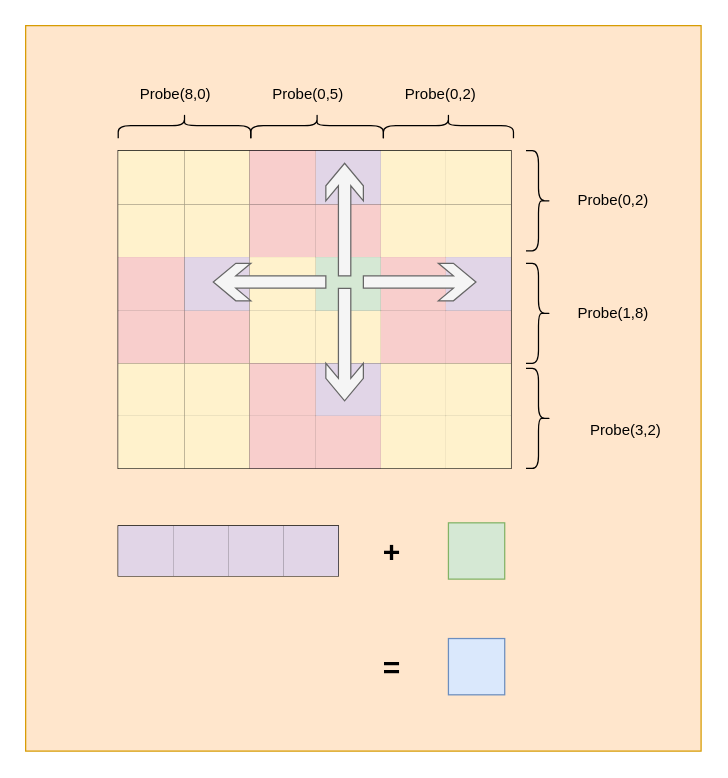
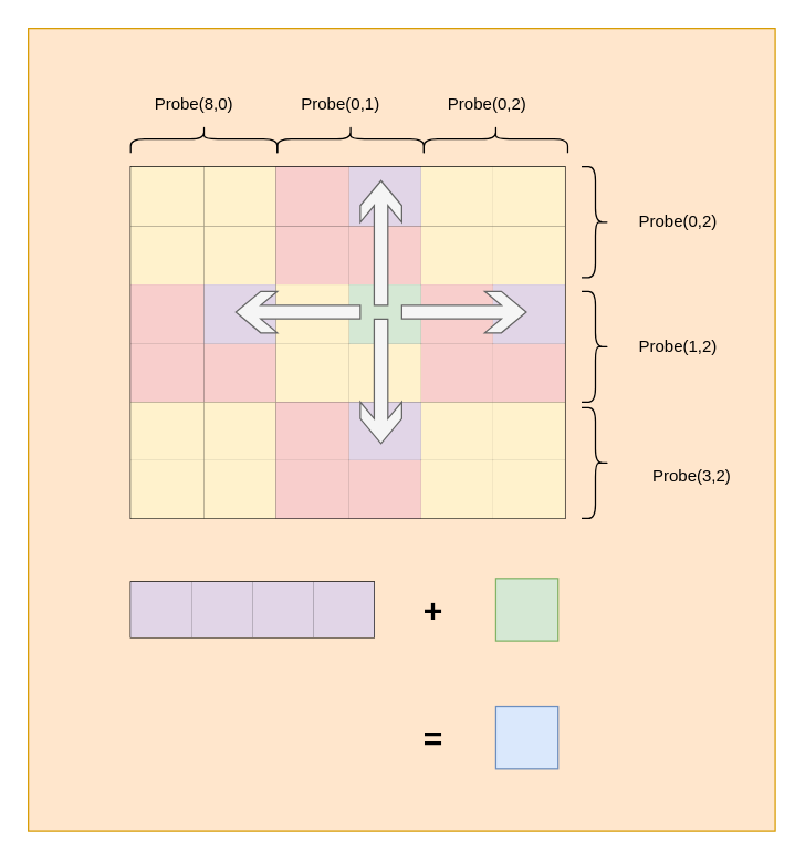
  <mxCell id="0" />
  <mxCell id="1" parent="0" />
  <mxCell id="2" value="" style="rounded=0;whiteSpace=wrap;html=1;fillColor=#ffe6cc;strokeColor=#d79b00;" vertex="1" parent="1"><mxGeometry x="20" y="20" width="540" height="580" as="geometry" /></mxCell>
  <mxCell id="3" value="" style="shape=table;startSize=0;container=1;collapsible=0;childLayout=tableLayout;fontSize=16;" vertex="1" parent="1"><mxGeometry x="94" y="120" width="314" height="254" as="geometry" /></mxCell>
  <mxCell id="4" value="" style="shape=tableRow;horizontal=0;startSize=0;swimlaneHead=0;swimlaneBody=0;strokeColor=inherit;top=0;left=0;bottom=0;right=0;collapsible=0;dropTarget=0;fillColor=none;points=[[0,0.5],[1,0.5]];portConstraint=eastwest;fontSize=16;" vertex="1" parent="3"><mxGeometry width="314" height="43" as="geometry" /></mxCell>
  <mxCell id="5" value="" style="shape=partialRectangle;html=1;whiteSpace=wrap;connectable=0;strokeColor=#d6b656;overflow=hidden;fillColor=#fff2cc;top=0;left=0;bottom=0;right=0;pointerEvents=1;fontSize=16;" vertex="1" parent="4"><mxGeometry width="53" height="43" as="geometry"><mxRectangle width="53" height="43" as="alternateBounds" /></mxGeometry></mxCell>
  <mxCell id="6" value="" style="shape=partialRectangle;html=1;whiteSpace=wrap;connectable=0;strokeColor=#d6b656;overflow=hidden;fillColor=#fff2cc;top=0;left=0;bottom=0;right=0;pointerEvents=1;fontSize=16;" vertex="1" parent="4"><mxGeometry x="53" width="52" height="43" as="geometry"><mxRectangle width="52" height="43" as="alternateBounds" /></mxGeometry></mxCell>
  <mxCell id="7" value="" style="shape=partialRectangle;html=1;whiteSpace=wrap;connectable=0;strokeColor=#b85450;overflow=hidden;fillColor=#f8cecc;top=0;left=0;bottom=0;right=0;pointerEvents=1;fontSize=16;" vertex="1" parent="4"><mxGeometry x="105" width="53" height="43" as="geometry"><mxRectangle width="53" height="43" as="alternateBounds" /></mxGeometry></mxCell>
  <mxCell id="8" style="shape=partialRectangle;html=1;whiteSpace=wrap;connectable=0;strokeColor=#9673a6;overflow=hidden;fillColor=#e1d5e7;top=0;left=0;bottom=0;right=0;pointerEvents=1;fontSize=16;" vertex="1" parent="4"><mxGeometry x="158" width="52" height="43" as="geometry"><mxRectangle width="52" height="43" as="alternateBounds" /></mxGeometry></mxCell>
  <mxCell id="9" style="shape=partialRectangle;html=1;whiteSpace=wrap;connectable=0;strokeColor=#d6b656;overflow=hidden;fillColor=#fff2cc;top=0;left=0;bottom=0;right=0;pointerEvents=1;fontSize=16;" vertex="1" parent="4"><mxGeometry x="210" width="52" height="43" as="geometry"><mxRectangle width="52" height="43" as="alternateBounds" /></mxGeometry></mxCell>
  <mxCell id="10" style="shape=partialRectangle;html=1;whiteSpace=wrap;connectable=0;strokeColor=#d6b656;overflow=hidden;fillColor=#fff2cc;top=0;left=0;bottom=0;right=0;pointerEvents=1;fontSize=16;" vertex="1" parent="4"><mxGeometry x="262" width="52" height="43" as="geometry"><mxRectangle width="52" height="43" as="alternateBounds" /></mxGeometry></mxCell>
  <mxCell id="11" value="" style="shape=tableRow;horizontal=0;startSize=0;swimlaneHead=0;swimlaneBody=0;strokeColor=inherit;top=0;left=0;bottom=0;right=0;collapsible=0;dropTarget=0;fillColor=none;points=[[0,0.5],[1,0.5]];portConstraint=eastwest;fontSize=16;" vertex="1" parent="3"><mxGeometry y="43" width="314" height="42" as="geometry" /></mxCell>
  <mxCell id="12" value="" style="shape=partialRectangle;html=1;whiteSpace=wrap;connectable=0;strokeColor=#d6b656;overflow=hidden;fillColor=#fff2cc;top=0;left=0;bottom=0;right=0;pointerEvents=1;fontSize=16;" vertex="1" parent="11"><mxGeometry width="53" height="42" as="geometry"><mxRectangle width="53" height="42" as="alternateBounds" /></mxGeometry></mxCell>
  <mxCell id="13" value="" style="shape=partialRectangle;html=1;whiteSpace=wrap;connectable=0;strokeColor=#d6b656;overflow=hidden;fillColor=#fff2cc;top=0;left=0;bottom=0;right=0;pointerEvents=1;fontSize=16;" vertex="1" parent="11"><mxGeometry x="53" width="52" height="42" as="geometry"><mxRectangle width="52" height="42" as="alternateBounds" /></mxGeometry></mxCell>
  <mxCell id="14" value="" style="shape=partialRectangle;html=1;whiteSpace=wrap;connectable=0;strokeColor=#b85450;overflow=hidden;fillColor=#f8cecc;top=0;left=0;bottom=0;right=0;pointerEvents=1;fontSize=16;" vertex="1" parent="11"><mxGeometry x="105" width="53" height="42" as="geometry"><mxRectangle width="53" height="42" as="alternateBounds" /></mxGeometry></mxCell>
  <mxCell id="15" style="shape=partialRectangle;html=1;whiteSpace=wrap;connectable=0;strokeColor=#b85450;overflow=hidden;fillColor=#f8cecc;top=0;left=0;bottom=0;right=0;pointerEvents=1;fontSize=16;" vertex="1" parent="11"><mxGeometry x="158" width="52" height="42" as="geometry"><mxRectangle width="52" height="42" as="alternateBounds" /></mxGeometry></mxCell>
  <mxCell id="16" style="shape=partialRectangle;html=1;whiteSpace=wrap;connectable=0;strokeColor=#d6b656;overflow=hidden;fillColor=#fff2cc;top=0;left=0;bottom=0;right=0;pointerEvents=1;fontSize=16;" vertex="1" parent="11"><mxGeometry x="210" width="52" height="42" as="geometry"><mxRectangle width="52" height="42" as="alternateBounds" /></mxGeometry></mxCell>
  <mxCell id="17" style="shape=partialRectangle;html=1;whiteSpace=wrap;connectable=0;strokeColor=#d6b656;overflow=hidden;fillColor=#fff2cc;top=0;left=0;bottom=0;right=0;pointerEvents=1;fontSize=16;" vertex="1" parent="11"><mxGeometry x="262" width="52" height="42" as="geometry"><mxRectangle width="52" height="42" as="alternateBounds" /></mxGeometry></mxCell>
  <mxCell id="18" value="" style="shape=tableRow;horizontal=0;startSize=0;swimlaneHead=0;swimlaneBody=0;strokeColor=inherit;top=0;left=0;bottom=0;right=0;collapsible=0;dropTarget=0;fillColor=none;points=[[0,0.5],[1,0.5]];portConstraint=eastwest;fontSize=16;" vertex="1" parent="3"><mxGeometry y="85" width="314" height="43" as="geometry" /></mxCell>
  <mxCell id="19" value="" style="shape=partialRectangle;html=1;whiteSpace=wrap;connectable=0;strokeColor=#b85450;overflow=hidden;fillColor=#f8cecc;top=0;left=0;bottom=0;right=0;pointerEvents=1;fontSize=16;" vertex="1" parent="18"><mxGeometry width="53" height="43" as="geometry"><mxRectangle width="53" height="43" as="alternateBounds" /></mxGeometry></mxCell>
  <mxCell id="20" value="" style="shape=partialRectangle;html=1;whiteSpace=wrap;connectable=0;strokeColor=#9673a6;overflow=hidden;fillColor=#e1d5e7;top=0;left=0;bottom=0;right=0;pointerEvents=1;fontSize=16;" vertex="1" parent="18"><mxGeometry x="53" width="52" height="43" as="geometry"><mxRectangle width="52" height="43" as="alternateBounds" /></mxGeometry></mxCell>
  <mxCell id="21" value="" style="shape=partialRectangle;html=1;whiteSpace=wrap;connectable=0;strokeColor=#d6b656;overflow=hidden;fillColor=#fff2cc;top=0;left=0;bottom=0;right=0;pointerEvents=1;fontSize=16;" vertex="1" parent="18"><mxGeometry x="105" width="53" height="43" as="geometry"><mxRectangle width="53" height="43" as="alternateBounds" /></mxGeometry></mxCell>
  <mxCell id="22" style="shape=partialRectangle;html=1;whiteSpace=wrap;connectable=0;strokeColor=#82b366;overflow=hidden;fillColor=#d5e8d4;top=0;left=0;bottom=0;right=0;pointerEvents=1;fontSize=16;" vertex="1" parent="18"><mxGeometry x="158" width="52" height="43" as="geometry"><mxRectangle width="52" height="43" as="alternateBounds" /></mxGeometry></mxCell>
  <mxCell id="23" style="shape=partialRectangle;html=1;whiteSpace=wrap;connectable=0;strokeColor=#b85450;overflow=hidden;fillColor=#f8cecc;top=0;left=0;bottom=0;right=0;pointerEvents=1;fontSize=16;" vertex="1" parent="18"><mxGeometry x="210" width="52" height="43" as="geometry"><mxRectangle width="52" height="43" as="alternateBounds" /></mxGeometry></mxCell>
  <mxCell id="24" style="shape=partialRectangle;html=1;whiteSpace=wrap;connectable=0;strokeColor=#9673a6;overflow=hidden;fillColor=#e1d5e7;top=0;left=0;bottom=0;right=0;pointerEvents=1;fontSize=16;" vertex="1" parent="18"><mxGeometry x="262" width="52" height="43" as="geometry"><mxRectangle width="52" height="43" as="alternateBounds" /></mxGeometry></mxCell>
  <mxCell id="25" style="shape=tableRow;horizontal=0;startSize=0;swimlaneHead=0;swimlaneBody=0;strokeColor=inherit;top=0;left=0;bottom=0;right=0;collapsible=0;dropTarget=0;fillColor=none;points=[[0,0.5],[1,0.5]];portConstraint=eastwest;fontSize=16;" vertex="1" parent="3"><mxGeometry y="128" width="314" height="42" as="geometry" /></mxCell>
  <mxCell id="26" style="shape=partialRectangle;html=1;whiteSpace=wrap;connectable=0;strokeColor=#b85450;overflow=hidden;fillColor=#f8cecc;top=0;left=0;bottom=0;right=0;pointerEvents=1;fontSize=16;" vertex="1" parent="25"><mxGeometry width="53" height="42" as="geometry"><mxRectangle width="53" height="42" as="alternateBounds" /></mxGeometry></mxCell>
  <mxCell id="27" style="shape=partialRectangle;html=1;whiteSpace=wrap;connectable=0;strokeColor=#b85450;overflow=hidden;fillColor=#f8cecc;top=0;left=0;bottom=0;right=0;pointerEvents=1;fontSize=16;" vertex="1" parent="25"><mxGeometry x="53" width="52" height="42" as="geometry"><mxRectangle width="52" height="42" as="alternateBounds" /></mxGeometry></mxCell>
  <mxCell id="28" style="shape=partialRectangle;html=1;whiteSpace=wrap;connectable=0;strokeColor=#d6b656;overflow=hidden;fillColor=#fff2cc;top=0;left=0;bottom=0;right=0;pointerEvents=1;fontSize=16;" vertex="1" parent="25"><mxGeometry x="105" width="53" height="42" as="geometry"><mxRectangle width="53" height="42" as="alternateBounds" /></mxGeometry></mxCell>
  <mxCell id="29" style="shape=partialRectangle;html=1;whiteSpace=wrap;connectable=0;strokeColor=#d6b656;overflow=hidden;fillColor=#fff2cc;top=0;left=0;bottom=0;right=0;pointerEvents=1;fontSize=16;" vertex="1" parent="25"><mxGeometry x="158" width="52" height="42" as="geometry"><mxRectangle width="52" height="42" as="alternateBounds" /></mxGeometry></mxCell>
  <mxCell id="30" style="shape=partialRectangle;html=1;whiteSpace=wrap;connectable=0;strokeColor=#b85450;overflow=hidden;fillColor=#f8cecc;top=0;left=0;bottom=0;right=0;pointerEvents=1;fontSize=16;" vertex="1" parent="25"><mxGeometry x="210" width="52" height="42" as="geometry"><mxRectangle width="52" height="42" as="alternateBounds" /></mxGeometry></mxCell>
  <mxCell id="31" style="shape=partialRectangle;html=1;whiteSpace=wrap;connectable=0;strokeColor=#b85450;overflow=hidden;fillColor=#f8cecc;top=0;left=0;bottom=0;right=0;pointerEvents=1;fontSize=16;" vertex="1" parent="25"><mxGeometry x="262" width="52" height="42" as="geometry"><mxRectangle width="52" height="42" as="alternateBounds" /></mxGeometry></mxCell>
  <mxCell id="32" style="shape=tableRow;horizontal=0;startSize=0;swimlaneHead=0;swimlaneBody=0;strokeColor=inherit;top=0;left=0;bottom=0;right=0;collapsible=0;dropTarget=0;fillColor=none;points=[[0,0.5],[1,0.5]];portConstraint=eastwest;fontSize=16;" vertex="1" parent="3"><mxGeometry y="170" width="314" height="42" as="geometry" /></mxCell>
  <mxCell id="33" style="shape=partialRectangle;html=1;whiteSpace=wrap;connectable=0;strokeColor=#d6b656;overflow=hidden;fillColor=#fff2cc;top=0;left=0;bottom=0;right=0;pointerEvents=1;fontSize=16;" vertex="1" parent="32"><mxGeometry width="53" height="42" as="geometry"><mxRectangle width="53" height="42" as="alternateBounds" /></mxGeometry></mxCell>
  <mxCell id="34" style="shape=partialRectangle;html=1;whiteSpace=wrap;connectable=0;strokeColor=#d6b656;overflow=hidden;fillColor=#fff2cc;top=0;left=0;bottom=0;right=0;pointerEvents=1;fontSize=16;" vertex="1" parent="32"><mxGeometry x="53" width="52" height="42" as="geometry"><mxRectangle width="52" height="42" as="alternateBounds" /></mxGeometry></mxCell>
  <mxCell id="35" style="shape=partialRectangle;html=1;whiteSpace=wrap;connectable=0;strokeColor=#b85450;overflow=hidden;fillColor=#f8cecc;top=0;left=0;bottom=0;right=0;pointerEvents=1;fontSize=16;" vertex="1" parent="32"><mxGeometry x="105" width="53" height="42" as="geometry"><mxRectangle width="53" height="42" as="alternateBounds" /></mxGeometry></mxCell>
  <mxCell id="36" style="shape=partialRectangle;html=1;whiteSpace=wrap;connectable=0;strokeColor=#9673a6;overflow=hidden;fillColor=#e1d5e7;top=0;left=0;bottom=0;right=0;pointerEvents=1;fontSize=16;" vertex="1" parent="32"><mxGeometry x="158" width="52" height="42" as="geometry"><mxRectangle width="52" height="42" as="alternateBounds" /></mxGeometry></mxCell>
  <mxCell id="37" style="shape=partialRectangle;html=1;whiteSpace=wrap;connectable=0;strokeColor=#d6b656;overflow=hidden;fillColor=#fff2cc;top=0;left=0;bottom=0;right=0;pointerEvents=1;fontSize=16;" vertex="1" parent="32"><mxGeometry x="210" width="52" height="42" as="geometry"><mxRectangle width="52" height="42" as="alternateBounds" /></mxGeometry></mxCell>
  <mxCell id="38" style="shape=partialRectangle;html=1;whiteSpace=wrap;connectable=0;strokeColor=#d6b656;overflow=hidden;fillColor=#fff2cc;top=0;left=0;bottom=0;right=0;pointerEvents=1;fontSize=16;" vertex="1" parent="32"><mxGeometry x="262" width="52" height="42" as="geometry"><mxRectangle width="52" height="42" as="alternateBounds" /></mxGeometry></mxCell>
  <mxCell id="39" style="shape=tableRow;horizontal=0;startSize=0;swimlaneHead=0;swimlaneBody=0;strokeColor=inherit;top=0;left=0;bottom=0;right=0;collapsible=0;dropTarget=0;fillColor=none;points=[[0,0.5],[1,0.5]];portConstraint=eastwest;fontSize=16;" vertex="1" parent="3"><mxGeometry y="212" width="314" height="42" as="geometry" /></mxCell>
  <mxCell id="40" style="shape=partialRectangle;html=1;whiteSpace=wrap;connectable=0;strokeColor=#d6b656;overflow=hidden;fillColor=#fff2cc;top=0;left=0;bottom=0;right=0;pointerEvents=1;fontSize=16;" vertex="1" parent="39"><mxGeometry width="53" height="42" as="geometry"><mxRectangle width="53" height="42" as="alternateBounds" /></mxGeometry></mxCell>
  <mxCell id="41" style="shape=partialRectangle;html=1;whiteSpace=wrap;connectable=0;strokeColor=#d6b656;overflow=hidden;fillColor=#fff2cc;top=0;left=0;bottom=0;right=0;pointerEvents=1;fontSize=16;" vertex="1" parent="39"><mxGeometry x="53" width="52" height="42" as="geometry"><mxRectangle width="52" height="42" as="alternateBounds" /></mxGeometry></mxCell>
  <mxCell id="42" style="shape=partialRectangle;html=1;whiteSpace=wrap;connectable=0;strokeColor=#b85450;overflow=hidden;fillColor=#f8cecc;top=0;left=0;bottom=0;right=0;pointerEvents=1;fontSize=16;" vertex="1" parent="39"><mxGeometry x="105" width="53" height="42" as="geometry"><mxRectangle width="53" height="42" as="alternateBounds" /></mxGeometry></mxCell>
  <mxCell id="43" style="shape=partialRectangle;html=1;whiteSpace=wrap;connectable=0;strokeColor=#b85450;overflow=hidden;fillColor=#f8cecc;top=0;left=0;bottom=0;right=0;pointerEvents=1;fontSize=16;" vertex="1" parent="39"><mxGeometry x="158" width="52" height="42" as="geometry"><mxRectangle width="52" height="42" as="alternateBounds" /></mxGeometry></mxCell>
  <mxCell id="44" style="shape=partialRectangle;html=1;whiteSpace=wrap;connectable=0;strokeColor=#d6b656;overflow=hidden;fillColor=#fff2cc;top=0;left=0;bottom=0;right=0;pointerEvents=1;fontSize=16;" vertex="1" parent="39"><mxGeometry x="210" width="52" height="42" as="geometry"><mxRectangle width="52" height="42" as="alternateBounds" /></mxGeometry></mxCell>
  <mxCell id="45" style="shape=partialRectangle;html=1;whiteSpace=wrap;connectable=0;strokeColor=#d6b656;overflow=hidden;fillColor=#fff2cc;top=0;left=0;bottom=0;right=0;pointerEvents=1;fontSize=16;" vertex="1" parent="39"><mxGeometry x="262" width="52" height="42" as="geometry"><mxRectangle width="52" height="42" as="alternateBounds" /></mxGeometry></mxCell>
  <mxCell id="46" value="" style="shape=table;startSize=0;container=1;collapsible=0;childLayout=tableLayout;fontSize=16;" vertex="1" parent="1"><mxGeometry x="94" y="420" width="176" height="40" as="geometry" /></mxCell>
  <mxCell id="47" value="" style="shape=tableRow;horizontal=0;startSize=0;swimlaneHead=0;swimlaneBody=0;strokeColor=inherit;top=0;left=0;bottom=0;right=0;collapsible=0;dropTarget=0;fillColor=none;points=[[0,0.5],[1,0.5]];portConstraint=eastwest;fontSize=16;" vertex="1" parent="46"><mxGeometry width="176" height="40" as="geometry" /></mxCell>
  <mxCell id="48" value="" style="shape=partialRectangle;html=1;whiteSpace=wrap;connectable=0;strokeColor=#9673a6;overflow=hidden;fillColor=#e1d5e7;top=0;left=0;bottom=0;right=0;pointerEvents=1;fontSize=16;" vertex="1" parent="47"><mxGeometry width="44" height="40" as="geometry"><mxRectangle width="44" height="40" as="alternateBounds" /></mxGeometry></mxCell>
  <mxCell id="49" value="" style="shape=partialRectangle;html=1;whiteSpace=wrap;connectable=0;strokeColor=#9673a6;overflow=hidden;fillColor=#e1d5e7;top=0;left=0;bottom=0;right=0;pointerEvents=1;fontSize=16;" vertex="1" parent="47"><mxGeometry x="44" width="44" height="40" as="geometry"><mxRectangle width="44" height="40" as="alternateBounds" /></mxGeometry></mxCell>
  <mxCell id="50" value="" style="shape=partialRectangle;html=1;whiteSpace=wrap;connectable=0;strokeColor=#9673a6;overflow=hidden;fillColor=#e1d5e7;top=0;left=0;bottom=0;right=0;pointerEvents=1;fontSize=16;" vertex="1" parent="47"><mxGeometry x="88" width="44" height="40" as="geometry"><mxRectangle width="44" height="40" as="alternateBounds" /></mxGeometry></mxCell>
  <mxCell id="51" style="shape=partialRectangle;html=1;whiteSpace=wrap;connectable=0;strokeColor=#9673a6;overflow=hidden;fillColor=#e1d5e7;top=0;left=0;bottom=0;right=0;pointerEvents=1;fontSize=16;" vertex="1" parent="47"><mxGeometry x="132" width="44" height="40" as="geometry"><mxRectangle width="44" height="40" as="alternateBounds" /></mxGeometry></mxCell>
  <mxCell id="52" value="" style="whiteSpace=wrap;html=1;aspect=fixed;fillColor=#d5e8d4;strokeColor=#82b366;" vertex="1" parent="1"><mxGeometry x="358" y="417.5" width="45" height="45" as="geometry" /></mxCell>
  <mxCell id="53" value="&lt;h1 style=&quot;margin-top: 0px;&quot;&gt;+&lt;/h1&gt;" style="text;html=1;whiteSpace=wrap;overflow=hidden;rounded=0;" vertex="1" parent="1"><mxGeometry x="304" y="420" width="20" height="40" as="geometry" /></mxCell>
  <mxCell id="54" value="" style="whiteSpace=wrap;html=1;aspect=fixed;fillColor=#dae8fc;strokeColor=#6c8ebf;" vertex="1" parent="1"><mxGeometry x="358" y="510" width="45" height="45" as="geometry" /></mxCell>
  <mxCell id="55" value="&lt;h1 style=&quot;margin-top: 0px;&quot;&gt;=&lt;/h1&gt;" style="text;html=1;whiteSpace=wrap;overflow=hidden;rounded=0;" vertex="1" parent="1"><mxGeometry x="304" y="512.5" width="20" height="40" as="geometry" /></mxCell>
  <mxCell id="56" value="" style="html=1;shadow=0;dashed=0;align=center;verticalAlign=middle;shape=mxgraph.arrows2.sharpArrow;dy1=0.67;dx1=18;dx2=18;notch=0;fillColor=#f5f5f5;fontColor=#333333;strokeColor=#666666;" vertex="1" parent="1"><mxGeometry x="290" y="210" width="90" height="30" as="geometry" /></mxCell>
  <mxCell id="57" value="" style="html=1;shadow=0;dashed=0;align=center;verticalAlign=middle;shape=mxgraph.arrows2.sharpArrow;dy1=0.67;dx1=18;dx2=18;notch=0;fillColor=#f5f5f5;fontColor=#333333;strokeColor=#666666;direction=west;" vertex="1" parent="1"><mxGeometry x="170" y="210" width="90" height="30" as="geometry" /></mxCell>
  <mxCell id="58" value="" style="html=1;shadow=0;dashed=0;align=center;verticalAlign=middle;shape=mxgraph.arrows2.sharpArrow;dy1=0.67;dx1=18;dx2=18;notch=0;fillColor=#f5f5f5;fontColor=#333333;strokeColor=#666666;direction=north;" vertex="1" parent="1"><mxGeometry x="260" y="130" width="30" height="90" as="geometry" /></mxCell>
  <mxCell id="59" value="" style="html=1;shadow=0;dashed=0;align=center;verticalAlign=middle;shape=mxgraph.arrows2.sharpArrow;dy1=0.67;dx1=18;dx2=18;notch=0;fillColor=#f5f5f5;fontColor=#333333;strokeColor=#666666;direction=south;" vertex="1" parent="1"><mxGeometry x="260" y="230" width="30" height="90" as="geometry" /></mxCell>
  <mxCell id="60" value="" style="shape=curlyBracket;whiteSpace=wrap;html=1;rounded=1;flipH=1;labelPosition=right;verticalLabelPosition=middle;align=left;verticalAlign=middle;direction=south;" vertex="1" parent="1"><mxGeometry x="94" y="90" width="106" height="20" as="geometry" /></mxCell>
  <mxCell id="61" value="Probe(8,0)" style="text;html=1;align=center;verticalAlign=middle;whiteSpace=wrap;rounded=0;" vertex="1" parent="1"><mxGeometry x="110" y="60" width="60" height="30" as="geometry" /></mxCell>
  <mxCell id="62" value="" style="shape=curlyBracket;whiteSpace=wrap;html=1;rounded=1;flipH=1;labelPosition=right;verticalLabelPosition=middle;align=left;verticalAlign=middle;direction=south;" vertex="1" parent="1"><mxGeometry x="200" y="90" width="106" height="20" as="geometry" /></mxCell>
- <mxCell id="63" value="Probe(0,5)" style="text;html=1;align=center;verticalAlign=middle;whiteSpace=wrap;rounded=0;" vertex="1" parent="1"><mxGeometry x="216" y="60" width="60" height="30" as="geometry" /></mxCell>
+ <mxCell id="63" value="Probe(0,1)" style="text;html=1;align=center;verticalAlign=middle;whiteSpace=wrap;rounded=0;" vertex="1" parent="1"><mxGeometry x="216" y="60" width="60" height="30" as="geometry" /></mxCell>
  <mxCell id="64" value="" style="shape=curlyBracket;whiteSpace=wrap;html=1;rounded=1;flipH=1;labelPosition=right;verticalLabelPosition=middle;align=left;verticalAlign=middle;direction=south;" vertex="1" parent="1"><mxGeometry x="306" y="90" width="104" height="20" as="geometry" /></mxCell>
  <mxCell id="65" value="Probe(0,2)" style="text;html=1;align=center;verticalAlign=middle;whiteSpace=wrap;rounded=0;" vertex="1" parent="1"><mxGeometry x="322" y="60" width="60" height="30" as="geometry" /></mxCell>
  <mxCell id="66" value="" style="shape=curlyBracket;whiteSpace=wrap;html=1;rounded=1;flipH=1;labelPosition=right;verticalLabelPosition=middle;align=left;verticalAlign=middle;" vertex="1" parent="1"><mxGeometry x="420" y="120" width="20" height="80" as="geometry" /></mxCell>
  <mxCell id="67" value="Probe(0,2)" style="text;html=1;align=center;verticalAlign=middle;whiteSpace=wrap;rounded=0;" vertex="1" parent="1"><mxGeometry x="460" y="145" width="60" height="30" as="geometry" /></mxCell>
  <mxCell id="68" value="" style="shape=curlyBracket;whiteSpace=wrap;html=1;rounded=1;flipH=1;labelPosition=right;verticalLabelPosition=middle;align=left;verticalAlign=middle;" vertex="1" parent="1"><mxGeometry x="420" y="210" width="20" height="80" as="geometry" /></mxCell>
- <mxCell id="69" value="Probe(1,8)" style="text;html=1;align=center;verticalAlign=middle;whiteSpace=wrap;rounded=0;" vertex="1" parent="1"><mxGeometry x="460" y="235" width="60" height="30" as="geometry" /></mxCell>
+ <mxCell id="69" value="Probe(1,2)" style="text;html=1;align=center;verticalAlign=middle;whiteSpace=wrap;rounded=0;" vertex="1" parent="1"><mxGeometry x="460" y="235" width="60" height="30" as="geometry" /></mxCell>
  <mxCell id="70" value="" style="shape=curlyBracket;whiteSpace=wrap;html=1;rounded=1;flipH=1;labelPosition=right;verticalLabelPosition=middle;align=left;verticalAlign=middle;" vertex="1" parent="1"><mxGeometry x="420" y="294" width="20" height="80" as="geometry" /></mxCell>
  <mxCell id="71" value="Probe(3,2)" style="text;html=1;align=center;verticalAlign=middle;whiteSpace=wrap;rounded=0;" vertex="1" parent="1"><mxGeometry x="470" y="329" width="60" height="30" as="geometry" /></mxCell>
